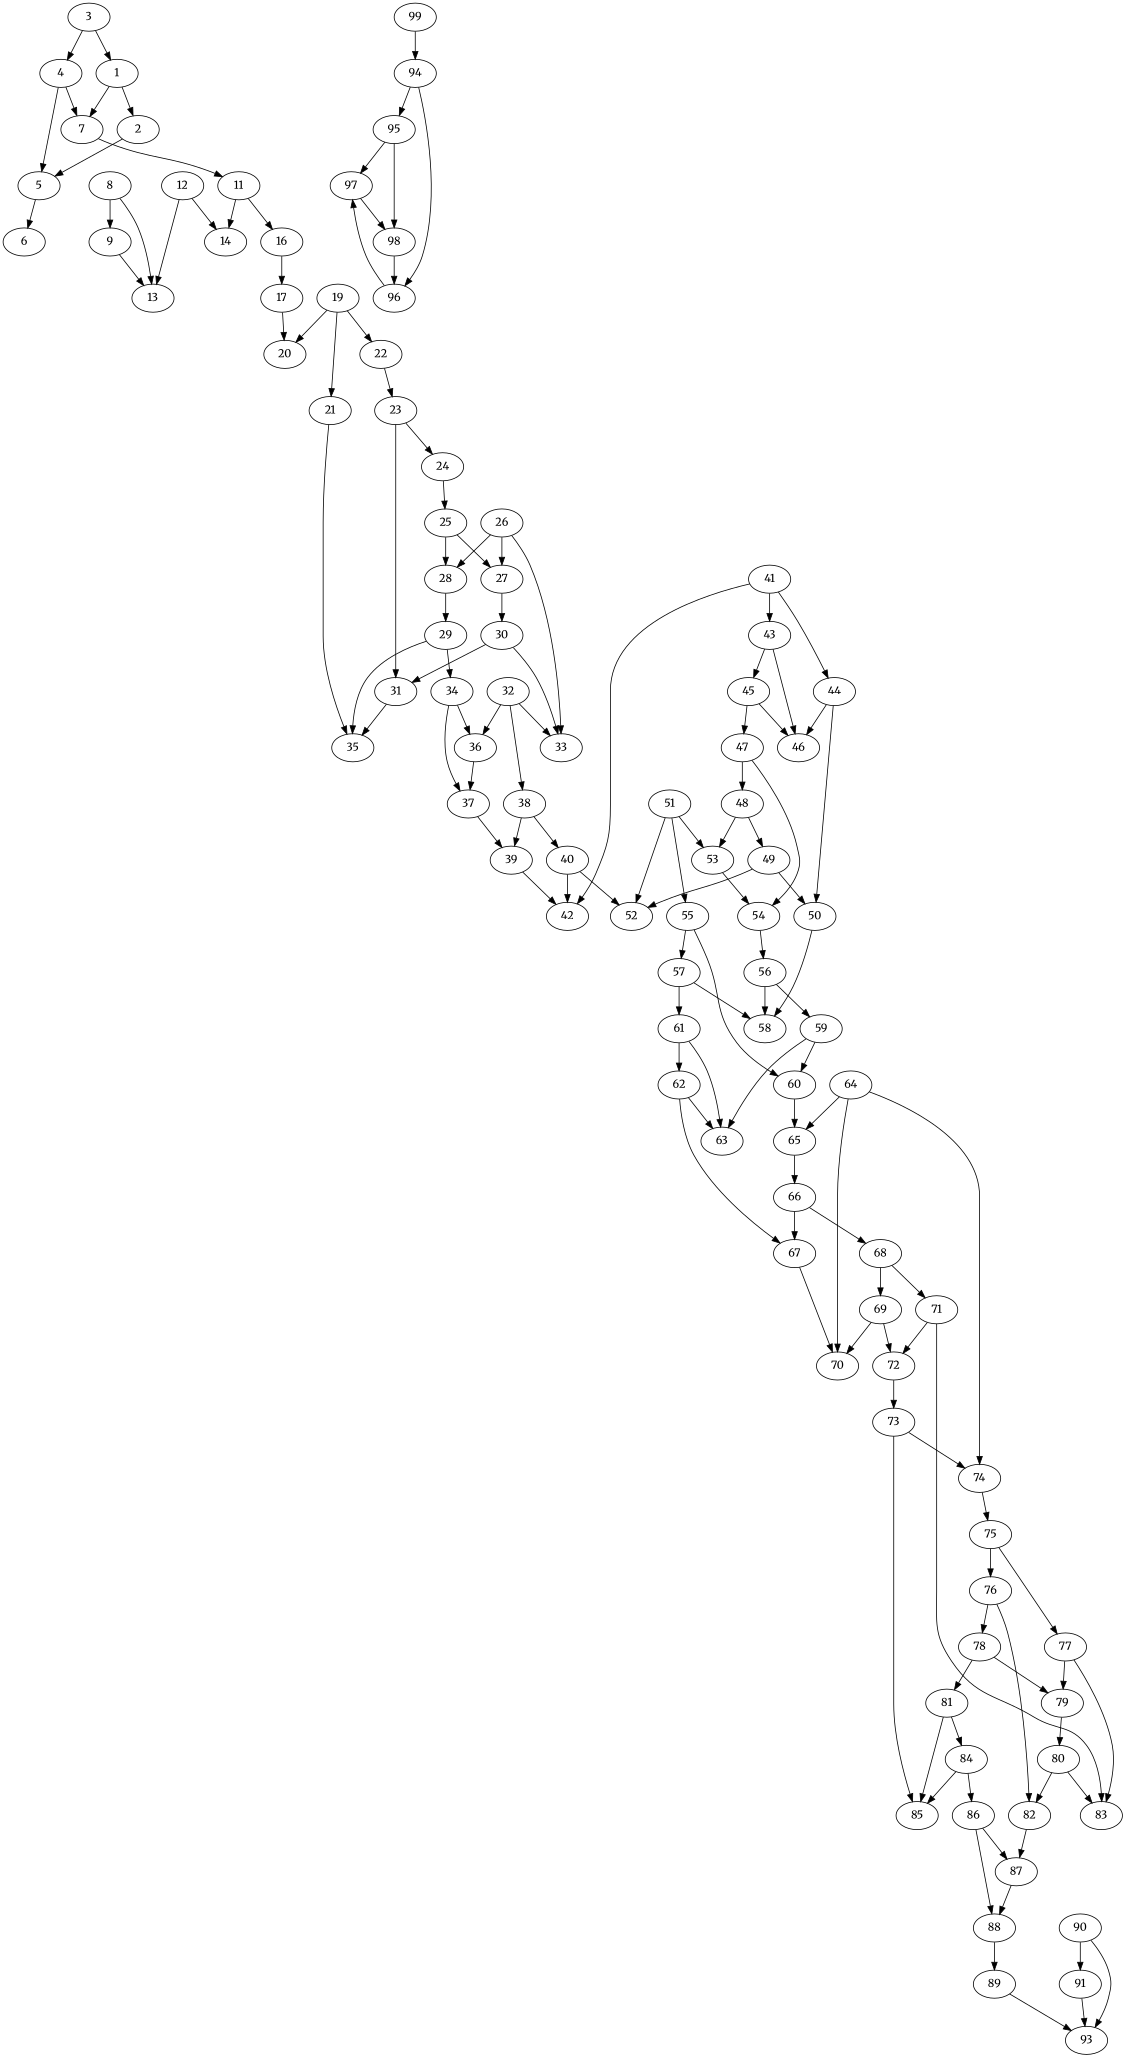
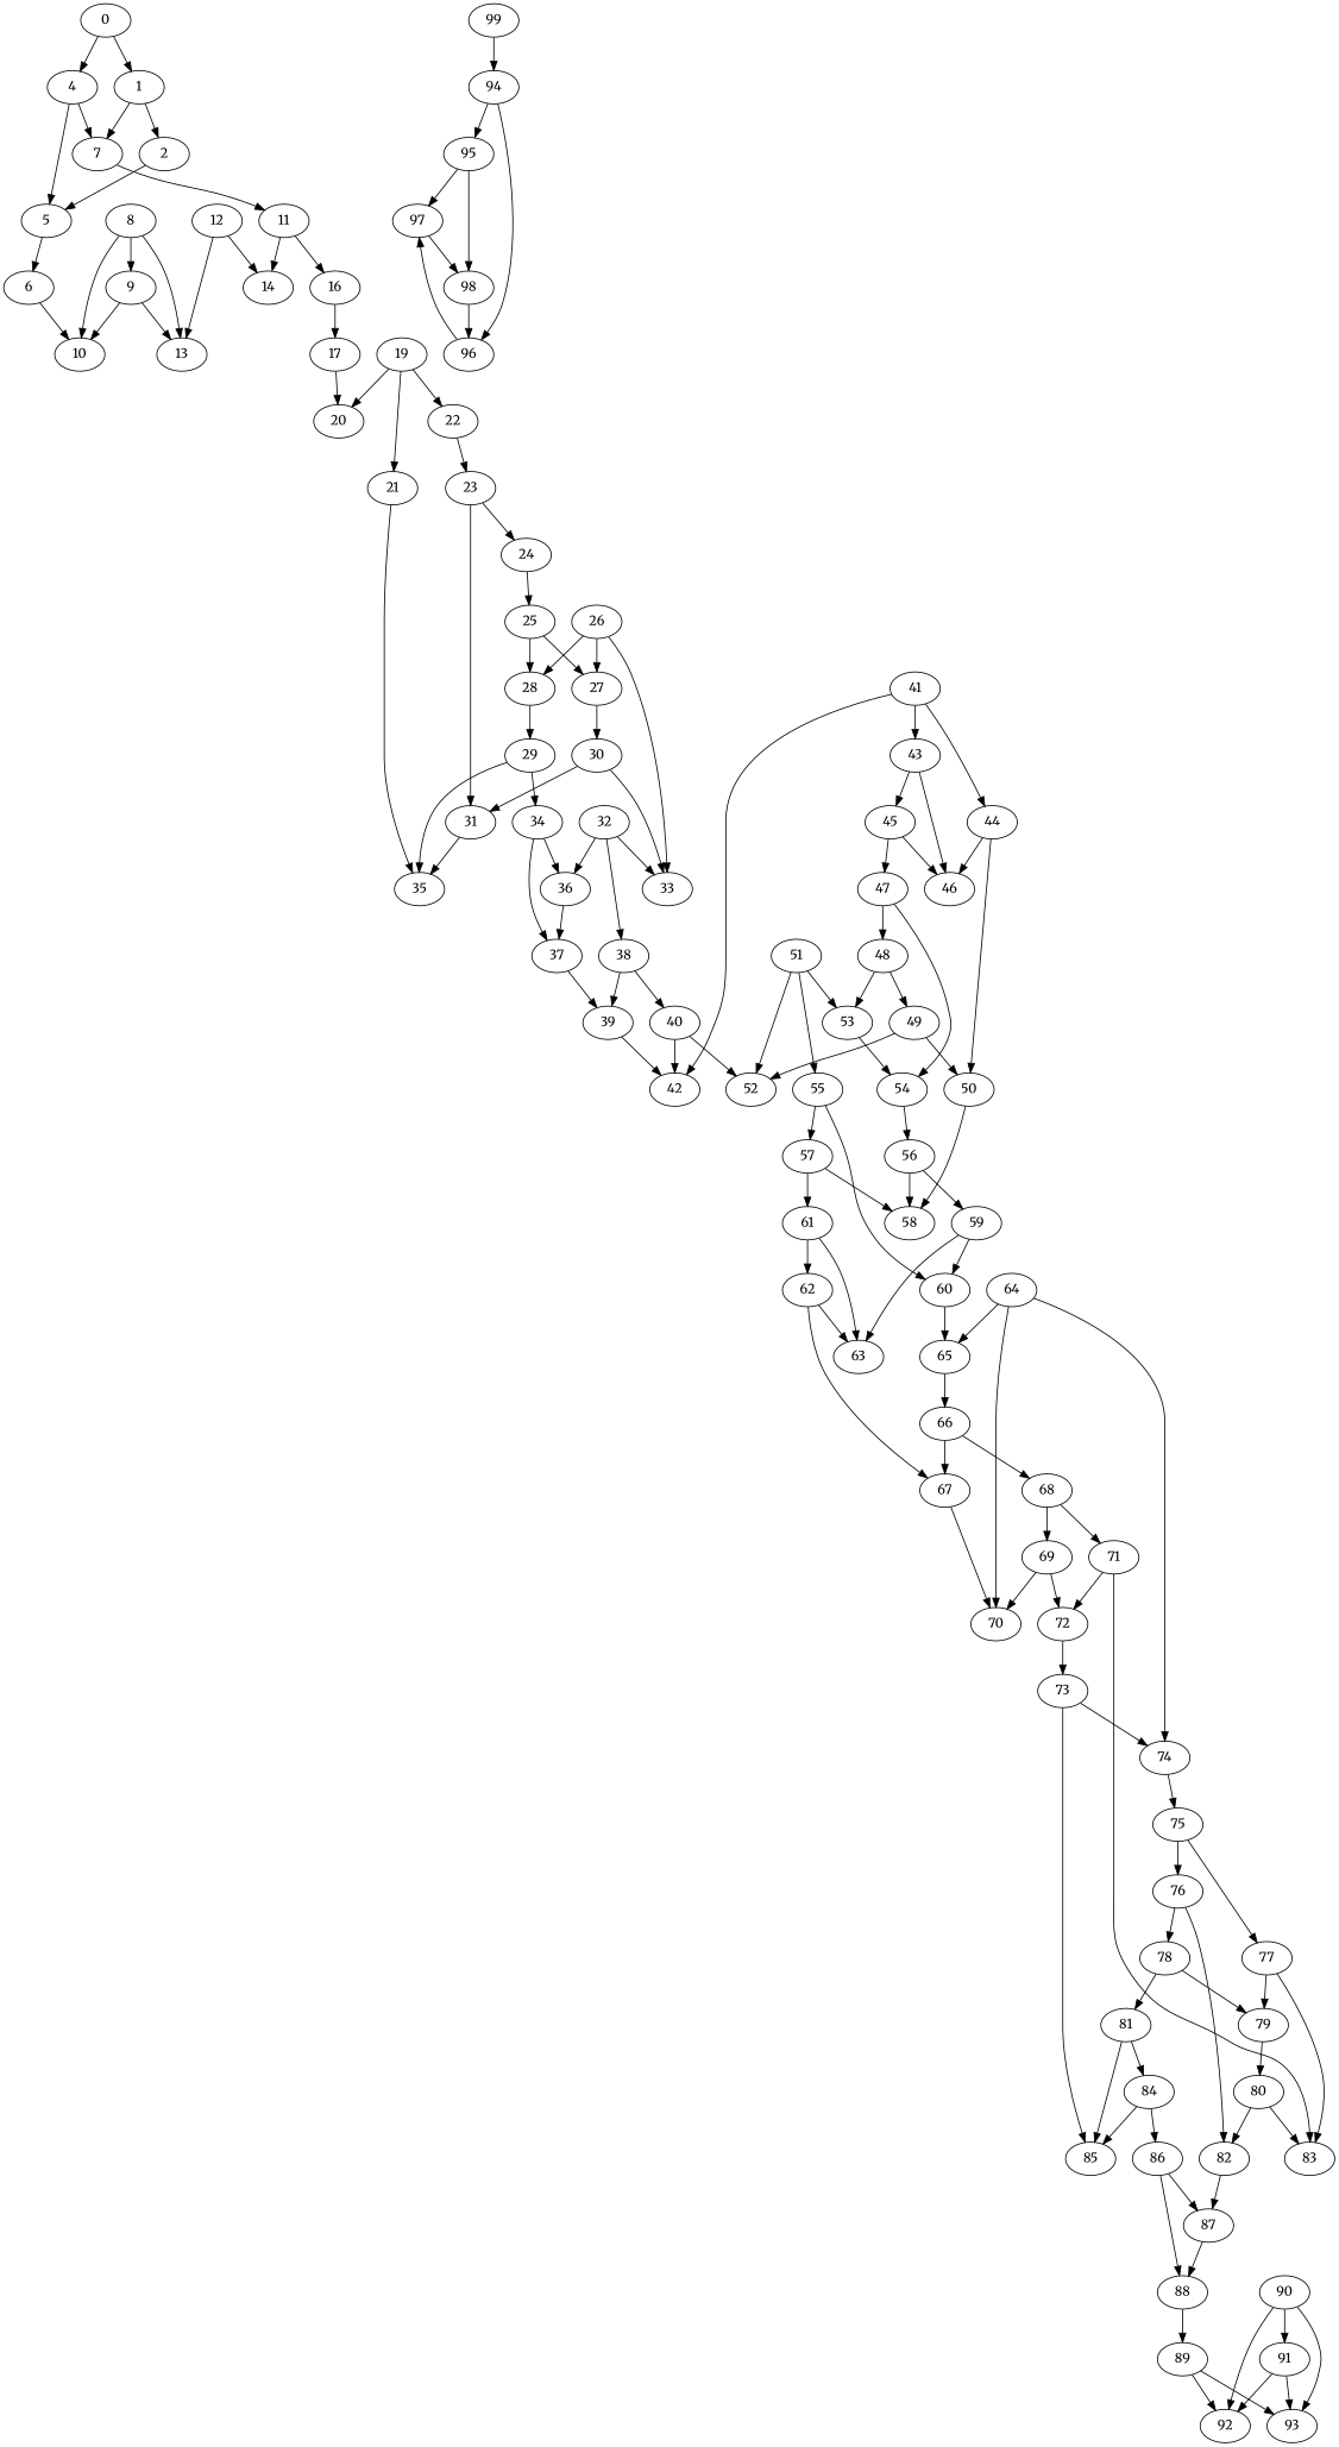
  digraph {
    fontname=Merriweather
    node [fontname=Merriweather]
    edge [fontname=Merriweather]
-   0 [label=3]
+   0
    1
    4
    2
    7
    5
    11
    6
+   10
    14
    16
    8
    9
    13
    17
    12
    21
    35
    20
    19
    22
    23
    24
    31
    25
    27
    28
    30
    29
    26
    33
    34
    36
    37
    32
    38
    39
    40
    42
    52
    41
    43
    44
    45
    46
    50
    47
    58
    48
    54
    49
    53
    56
    51
    55
    57
    60
    59
    61
    65
    63
    62
    66
    67
    70
    64
    74
    75
    68
    69
    71
    72
    83
    73
    85
    76
    77
    78
    82
    79
    81
    87
    80
    84
    86
    88
    89
+   92
    93
    90
    91
    94
    95
    96
    97
    98
    99
    0 -> 1
    0 -> 4
    1 -> 2
    1 -> 7
    4 -> 7
    4 -> 5
    2 -> 5
    7 -> 11
    5 -> 6
    11 -> 14
    11 -> 16
+   6 -> 10
    16 -> 17
+   8 -> 10
    8 -> 9
    8 -> 13
+   9 -> 10
    9 -> 13
    17 -> 20
    12 -> 14
    12 -> 13
    21 -> 35
    19 -> 21
    19 -> 20
    19 -> 22
    22 -> 23
    23 -> 24
    23 -> 31
    24 -> 25
    31 -> 35
    25 -> 27
    25 -> 28
    27 -> 30
    28 -> 29
    30 -> 31
    30 -> 33
    29 -> 35
    29 -> 34
    26 -> 27
    26 -> 28
    26 -> 33
    34 -> 36
    34 -> 37
    36 -> 37
    37 -> 39
    32 -> 33
    32 -> 36
    32 -> 38
    38 -> 39
    38 -> 40
    39 -> 42
    40 -> 42
    40 -> 52
    41 -> 42
    41 -> 43
    41 -> 44
    43 -> 45
    43 -> 46
    44 -> 46
    44 -> 50
    45 -> 46
    45 -> 47
    50 -> 58
    47 -> 48
    47 -> 54
    48 -> 49
    48 -> 53
    54 -> 56
    49 -> 52
    49 -> 50
    53 -> 54
    56 -> 58
    56 -> 59
    51 -> 52
    51 -> 53
    51 -> 55
    55 -> 57
    55 -> 60
    57 -> 58
    57 -> 61
    60 -> 65
    59 -> 60
    59 -> 63
    61 -> 63
    61 -> 62
    65 -> 66
    62 -> 63
    62 -> 67
    66 -> 67
    66 -> 68
    67 -> 70
    64 -> 65
    64 -> 70
    64 -> 74
    74 -> 75
    75 -> 76
    75 -> 77
    68 -> 69
    68 -> 71
    69 -> 70
    69 -> 72
    71 -> 72
    71 -> 83
    72 -> 73
    73 -> 74
    73 -> 85
    76 -> 78
    76 -> 82
    77 -> 83
    77 -> 79
    78 -> 79
    78 -> 81
    82 -> 87
    79 -> 80
    81 -> 85
    81 -> 84
    87 -> 88
    80 -> 83
    80 -> 82
    84 -> 85
    84 -> 86
    86 -> 87
    86 -> 88
    88 -> 89
+   89 -> 92
    89 -> 93
+   90 -> 92
    90 -> 93
    90 -> 91
+   91 -> 92
    91 -> 93
    94 -> 95
    94 -> 96
    95 -> 97
    95 -> 98
    96 -> 97
    97 -> 98
    98 -> 96
    99 -> 94
  }
